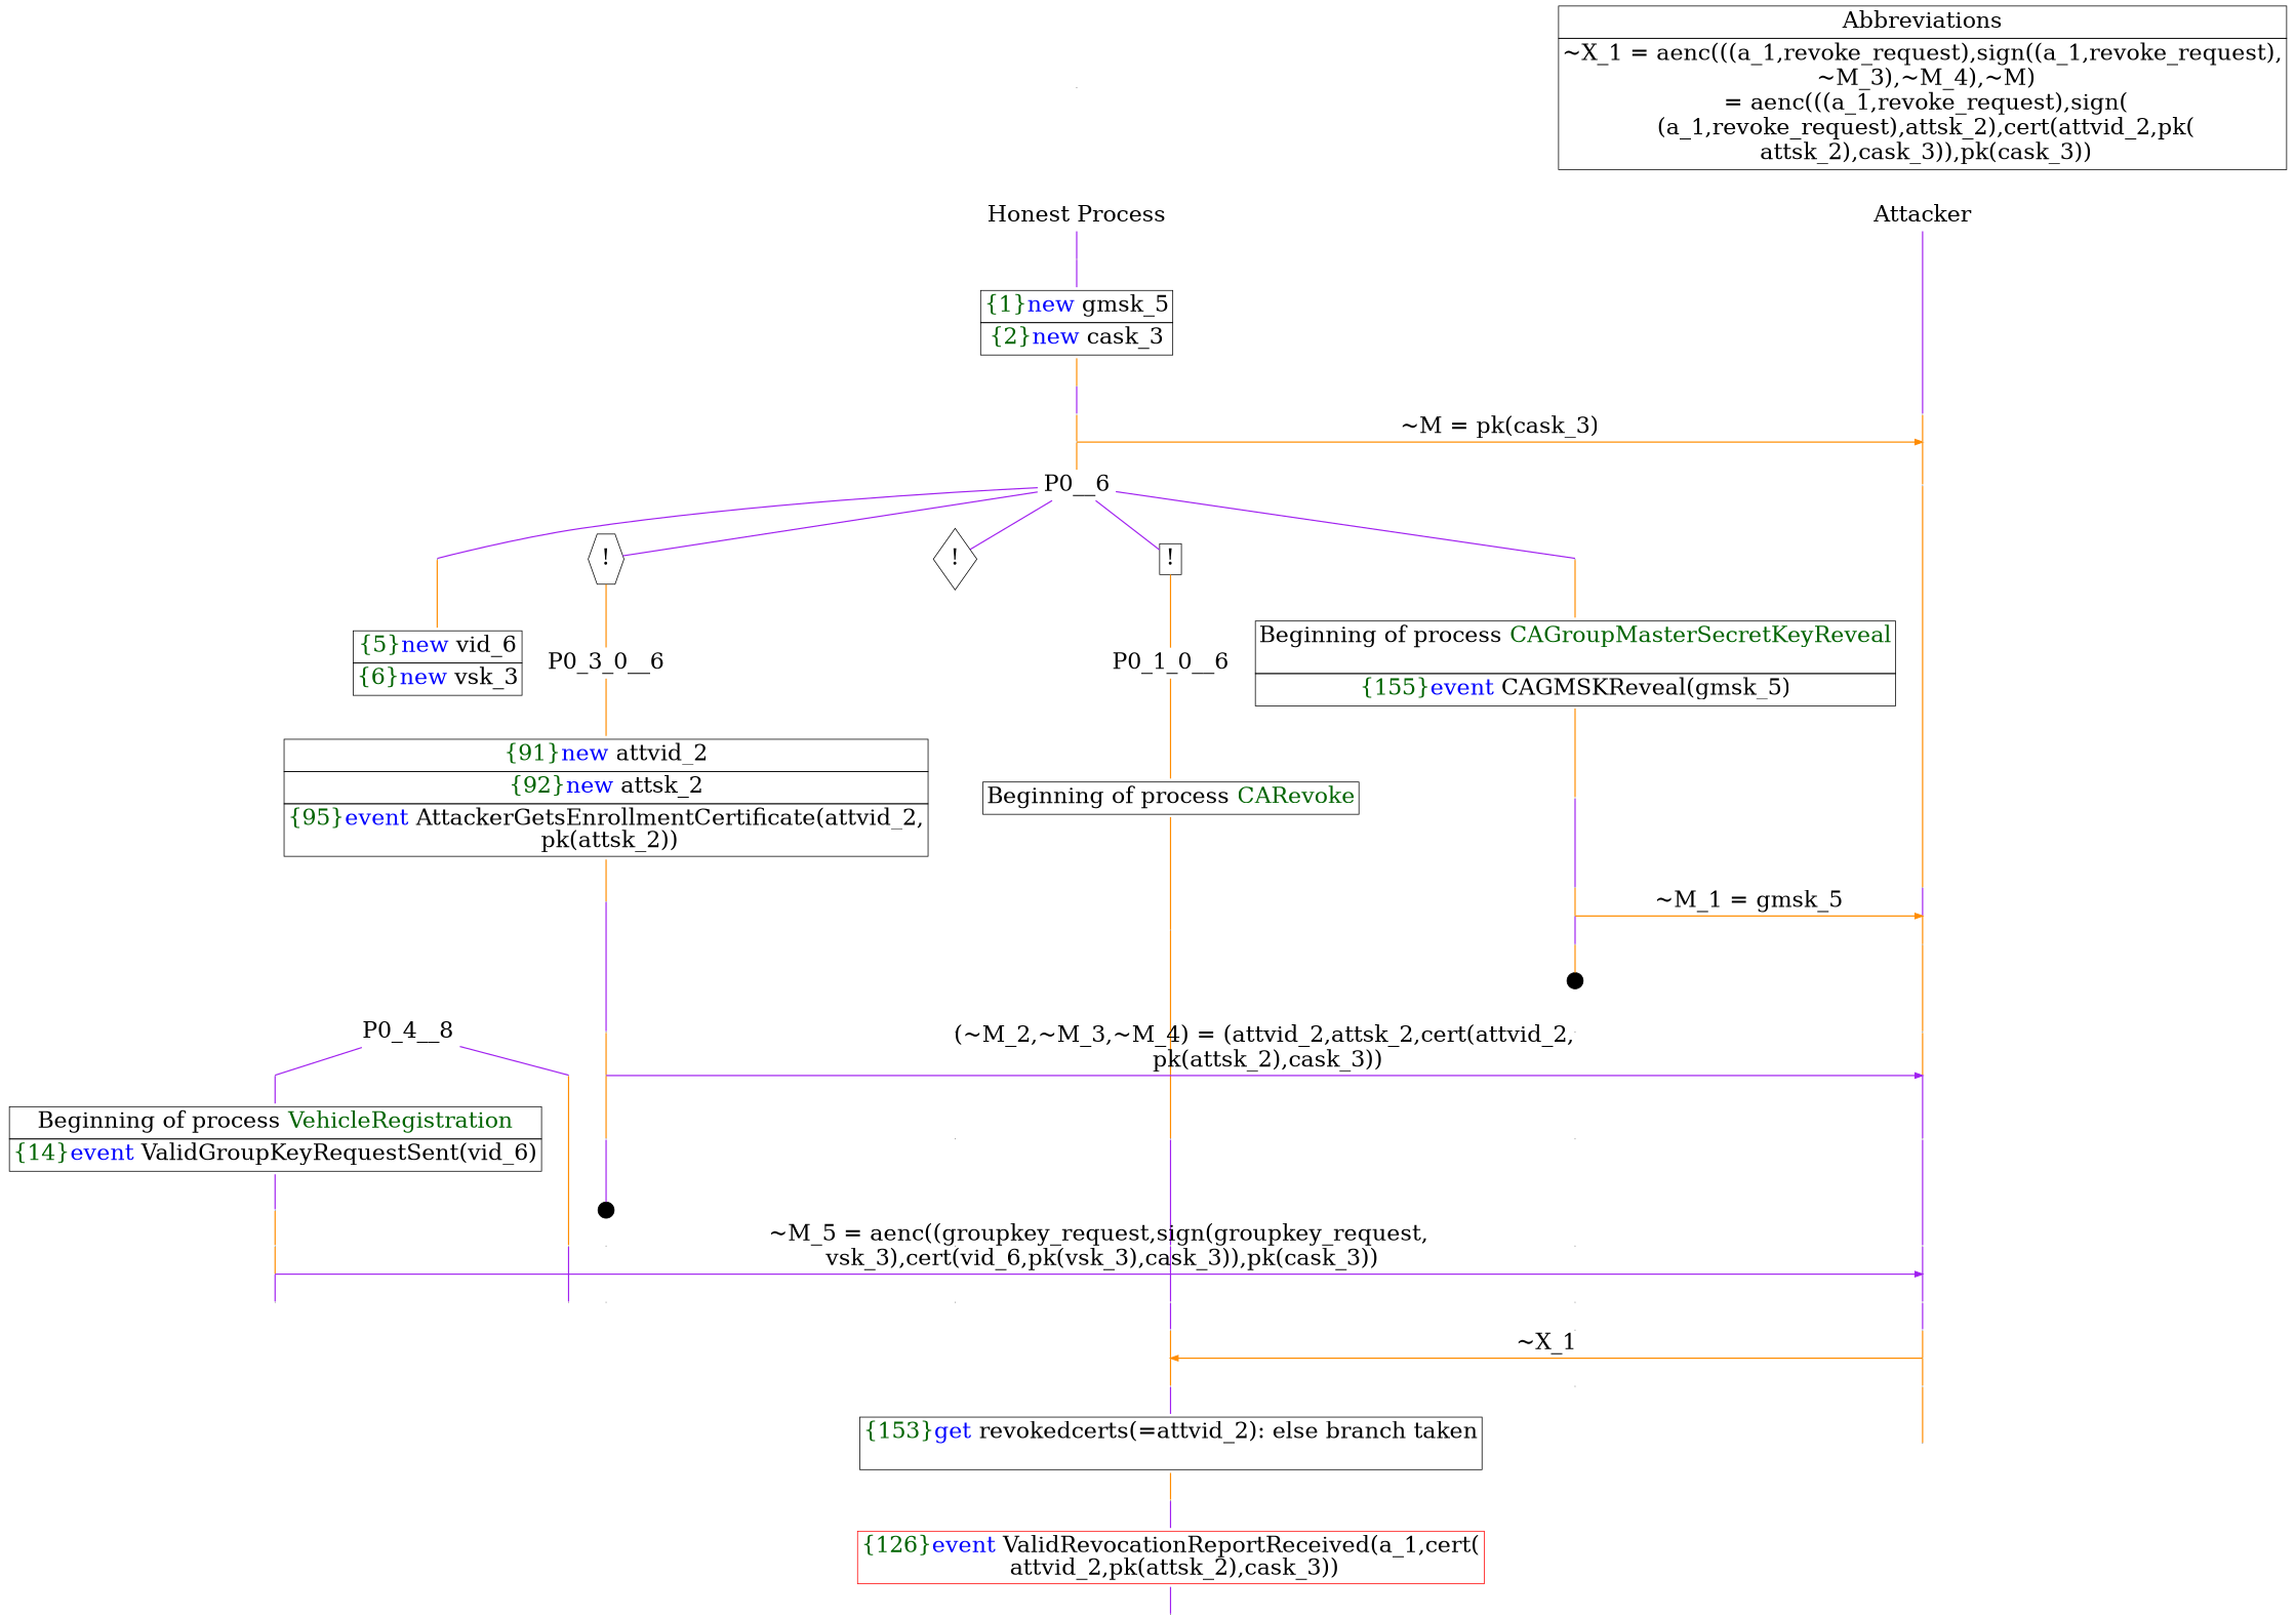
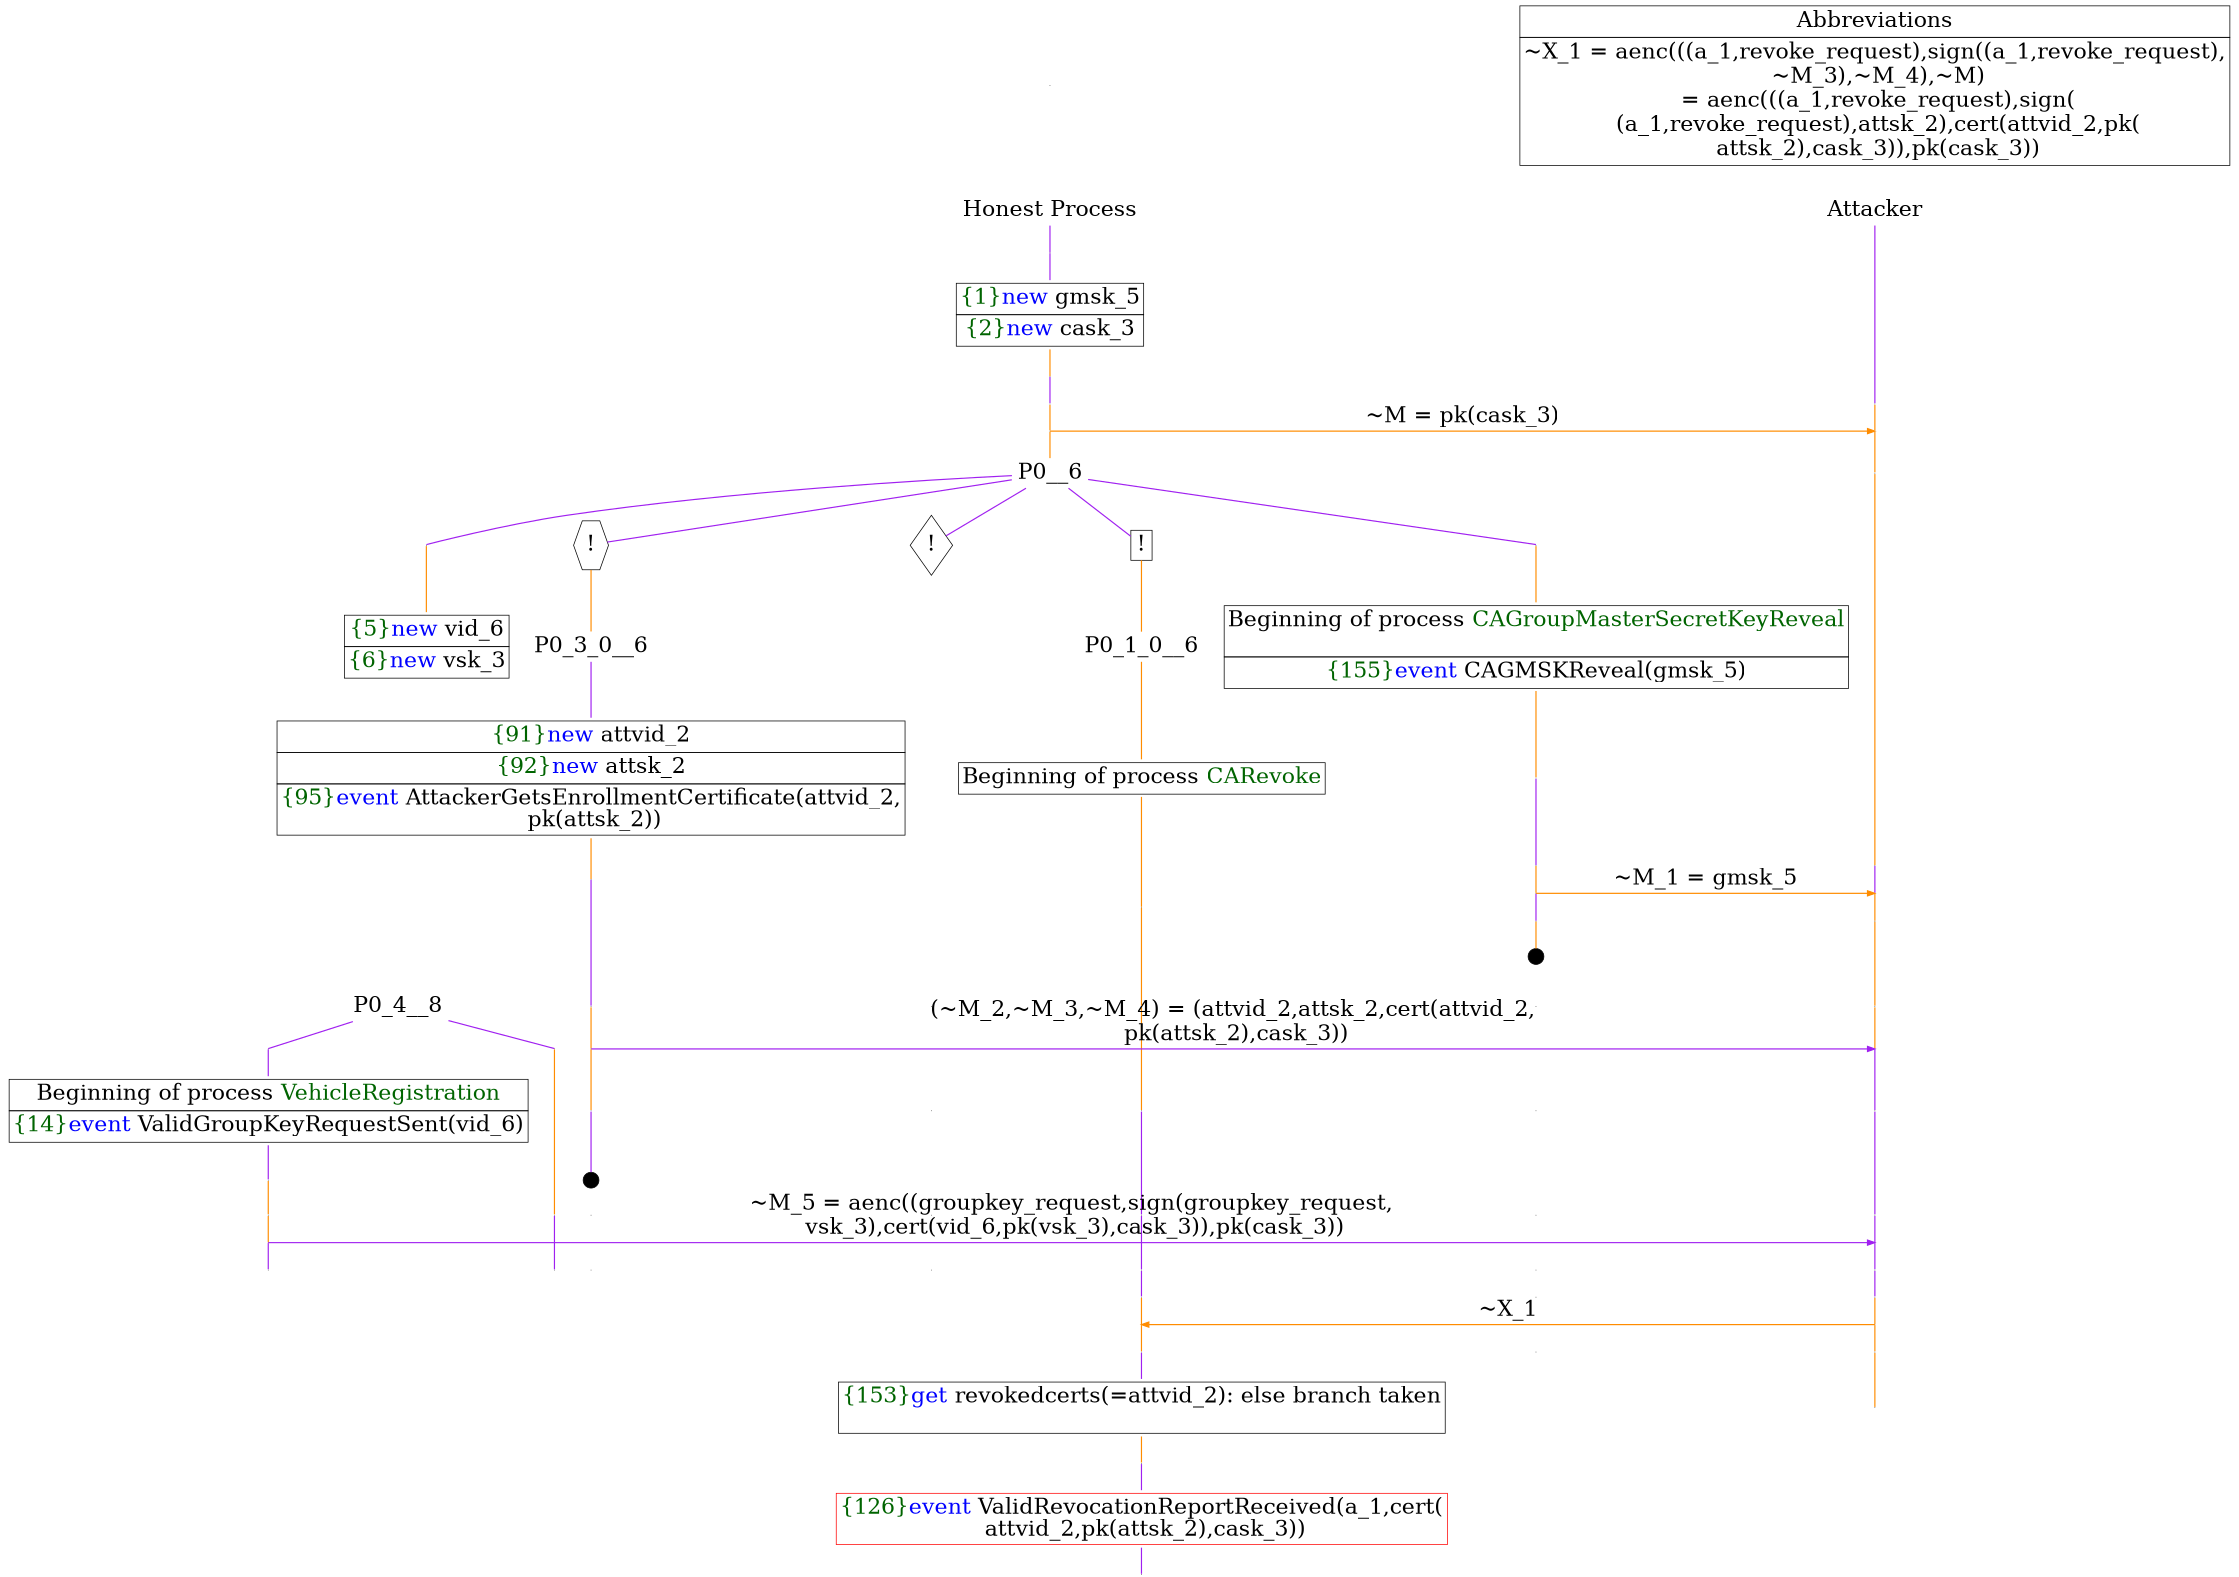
  digraph {
    ordering=out
    node [fontsize=30 shape=point]
    edge [arrowhead=none color=darkorange fontsize=30 penwidth=1.6 weight=100]
    n1 [height=0 label="Honest Process" shape=plaintext width=0]
    n2 [height=0 label=Attacker shape=plaintext width=0]
    P0__4 [height=0 width=0]
    P__1 [height=0 width=0]
    P0__5 [height=0 width=0]
    P__2 [height=0 width=0]
    P0__6 [fixedsize=false height=0 shape=none width=0]
    P__3 [height=0 width=0]
    P0_4__6 [height=0 width=0]
    n10 [height=0 label="!" shape=hexagon width=0]
    n11 [height=0 label="!" shape=diamond width=0]
    n12 [height=0 label="!" shape=box width=0]
    P0_0__6 [height=0 width=0]
    P0_0__9 [height=0 width=0]
    P__4 [height=0 width=0]
    P0_0__10 [height=0 width=0]
    P__5 [height=0 width=0]
    P0_0__11 [height=0 width=0]
    P__6 [height=0 width=0]
    P0_3_0__9 [height=0 width=0]
    P0_2__7 [height=0 style=invisible width=0]
    P0_1_0__9 [height=0 width=0]
    P0_0__13 [height=0 style=invisible width=0]
    P__7 [height=0 width=0]
    P0_3_0__10 [height=0 width=0]
    P__8 [height=0 width=0]
    P0_3_0__11 [height=0 width=0]
    P0_2__8 [height=0 style=invisible width=0]
    P0_1_0__10 [height=0 width=0]
    P0_0__14 [height=0 style=invisible width=0]
    P__9 [height=0 width=0]
    P0_4_1__8 [height=0 width=0]
    P0_4_0__8 [height=0 width=0]
    P0_4_1__11 [height=0 width=0]
    P0_4_0__9 [height=0 width=0]
    P0_3_0__13 [height=0 style=invisible width=0]
    P0_2__9 [height=0 style=invisible width=0]
    P0_1_0__11 [height=0 width=0]
    P0_0__15 [height=0 style=invisible width=0]
    P__10 [height=0 width=0]
    P0_4_1__12 [height=0 width=0]
    P__11 [height=0 width=0]
    P0_4_1__13 [height=0 width=0]
    P0_4_0__10 [height=0 width=0]
    P0_3_0__14 [height=0 style=invisible width=0]
    P0_2__10 [height=0 style=invisible width=0]
    P0_1_0__12 [height=0 width=0]
    P0_0__16 [height=0 style=invisible width=0]
    P__12 [height=0 width=0]
    P0_1_0__13 [height=0 width=0]
    P0_0__17 [height=0 style=invisible width=0]
    P__13 [height=0 width=0]
    P0_1_0__14 [height=0 width=0]
    P__14 [height=0 width=0]
    P0_1_0__15 [height=0 width=0]
    P0_0__18 [height=0 style=invisible width=0]
    P__15 [height=0 width=0]
    n58 [height=0 label=<<TABLE BORDER="0" CELLBORDER="1" CELLSPACING="0" CELLPADDING="4"> <TR><TD><FONT COLOR="darkgreen">{153}</FONT><FONT COLOR="blue">get</FONT> revokedcerts(=attvid_2): else branch taken<br/> </TD></TR></TABLE>> shape=plaintext width=0]
    P__16 [height=0 width=0]
    P0__1 [height=0 width=0]
    n61 [height=0 label=<<TABLE BORDER="0" CELLBORDER="1" CELLSPACING="0" CELLPADDING="4"> <TR><TD><FONT COLOR="darkgreen">{5}</FONT><FONT COLOR="blue">new </FONT>vid_6</TD></TR><TR><TD><FONT COLOR="darkgreen">{6}</FONT><FONT COLOR="blue">new </FONT>vsk_3</TD></TR></TABLE>> shape=plaintext width=0]
    P0_3_0__6 [fixedsize=false height=0 shape=none width=0]
    P0_1_0__6 [fixedsize=false height=0 shape=none width=0]
    n64 [height=0 label=<<TABLE BORDER="0" CELLBORDER="1" CELLSPACING="0" CELLPADDING="4"> <TR><TD>Beginning of process <FONT COLOR="darkgreen">CAGroupMasterSecretKeyReveal</FONT><br/> </TD></TR><TR><TD><FONT COLOR="darkgreen">{155}</FONT><FONT COLOR="blue">event</FONT> CAGMSKReveal(gmsk_5)</TD></TR></TABLE>> shape=plaintext width=0]
    P0_0__12 [height=0.3 width=0.3]
    P0_3_0__12 [height=0.3 width=0.3]
    n67 [height=0 label=<<TABLE BORDER="0" CELLBORDER="1" CELLSPACING="0" CELLPADDING="4"> <TR><TD>Beginning of process <FONT COLOR="darkgreen">VehicleRegistration</FONT></TD></TR><TR><TD><FONT COLOR="darkgreen">{14}</FONT><FONT COLOR="blue">event</FONT> ValidGroupKeyRequestSent(vid_6)</TD></TR></TABLE>> shape=plaintext width=0]
    P0_1_0__17 [height=0 width=0]
    Trace [height=0 width=0]
    n70 [height=0 label=<<TABLE BORDER="0" CELLBORDER="1" CELLSPACING="0" CELLPADDING="4"> <TR><TD><FONT COLOR="darkgreen">{1}</FONT><FONT COLOR="blue">new </FONT>gmsk_5</TD></TR><TR><TD><FONT COLOR="darkgreen">{2}</FONT><FONT COLOR="blue">new </FONT>cask_3</TD></TR></TABLE>> shape=plaintext width=0]
    P0__3 [height=0 width=0]
    n72 [height=0 label=<<TABLE BORDER="0" CELLBORDER="1" CELLSPACING="0" CELLPADDING="4"> <TR><TD><FONT COLOR="darkgreen">{91}</FONT><FONT COLOR="blue">new </FONT>attvid_2</TD></TR><TR><TD><FONT COLOR="darkgreen">{92}</FONT><FONT COLOR="blue">new </FONT>attsk_2</TD></TR><TR><TD><FONT COLOR="darkgreen">{95}</FONT><FONT COLOR="blue">event</FONT> AttackerGetsEnrollmentCertificate(attvid_2,<br/> pk(attsk_2))</TD></TR></TABLE>> shape=plaintext width=0]
    n73 [height=0 label=<<TABLE BORDER="0" CELLBORDER="1" CELLSPACING="0" CELLPADDING="4"> <TR><TD>Beginning of process <FONT COLOR="darkgreen">CARevoke</FONT></TD></TR></TABLE>> shape=plaintext width=0]
    P0_0__8 [height=0 width=0]
    P0_1_0__8 [height=0 width=0]
    P0_3_0__8 [height=0 width=0]
    P0_4__8 [fixedsize=false height=0 shape=none width=0]
    P0_4_1__10 [height=0 width=0]
    n79 [color=red height=0 label=<<TABLE BORDER="0" CELLBORDER="1" CELLSPACING="0" CELLPADDING="4"> <TR><TD><FONT COLOR="darkgreen">{126}</FONT><FONT COLOR="blue">event</FONT> ValidRevocationReportReceived(a_1,cert(<br/> attvid_2,pk(attsk_2),cask_3))</TD></TR></TABLE>> shape=plaintext width=0]
    P0_1_0__19 [height=0 width=0]
    n81 [height=0 label=<<TABLE BORDER="0" CELLBORDER="1" CELLSPACING="0" CELLPADDING="4"><TR> <TD> Abbreviations </TD></TR><TR><TD>~X_1 = aenc(((a_1,revoke_request),sign((a_1,revoke_request),<br/> ~M_3),~M_4),~M)<br/> = aenc(((a_1,revoke_request),sign(<br/> (a_1,revoke_request),attsk_2),cert(attvid_2,pk(<br/> attsk_2),cask_3)),pk(cask_3))</TD></TR></TABLE>> shape=plaintext width=0]
    subgraph sub_1 {
      rank=same
      n1
      n2
    }
    subgraph sub_2 {
      rank=same
      P0__4
      P__1
    }
    subgraph sub_3 {
      rank=same
      P0__5
      P__2
    }
    subgraph sub_4 {
      rank=same
      P0__6
      P__3
    }
    subgraph sub_5 {
      rank=same
      P0_4__6
      n10
      n11
      n12
      P0_0__6
    }
    subgraph sub_6 {
      rank=same
      P0_0__9
      P__4
    }
    subgraph sub_7 {
      rank=same
      P0_0__10
      P__5
    }
    subgraph sub_8 {
      rank=same
      P0_0__11
      P__6
    }
    subgraph sub_9 {
      rank=same
      P0_3_0__9
      P0_2__7
      P0_1_0__9
      P0_0__13
      P__7
    }
    subgraph sub_10 {
      rank=same
      P0_3_0__10
      P__8
    }
    subgraph sub_11 {
      rank=same
      P0_3_0__11
      P0_2__8
      P0_1_0__10
      P0_0__14
      P__9
    }
    subgraph sub_12 {
      rank=same
      P0_4_1__8
      P0_4_0__8
    }
    subgraph sub_13 {
      rank=same
      P0_4_1__11
      P0_4_0__9
      P0_3_0__13
      P0_2__9
      P0_1_0__11
      P0_0__15
      P__10
    }
    subgraph sub_14 {
      rank=same
      P0_4_1__12
      P__11
    }
    subgraph sub_15 {
      rank=same
      P0_4_1__13
      P0_4_0__10
      P0_3_0__14
      P0_2__10
      P0_1_0__12
      P0_0__16
      P__12
    }
    subgraph sub_16 {
      rank=same
      P0_1_0__13
      P0_0__17
      P__13
    }
    subgraph sub_17 {
      rank=same
      P0_1_0__14
      P__14
    }
    subgraph sub_18 {
      rank=same
      P0_1_0__15
      P0_0__18
      P__15
    }
    subgraph sub_19 {
      rank=same
      n58
      P__16
    }
    n1 -> P0__1 [color=purple]
    n2 -> P__1 [color=purple]
    P0__4 -> P0__5
    P__1 -> P__2
    P0__5 -> P__2 [arrowhead=normal label=<~M = pk(cask_3)> weight=""]
    P0__5 -> P0__6
    P__2 -> P__3
    P0__6 -> P0_4__6 [color=purple weight=""]
    P0__6 -> n10 [color=purple weight=""]
    P0__6 -> n11 [color=purple weight=""]
    P0__6 -> n12 [color=purple weight=""]
    P0__6 -> P0_0__6 [color=purple weight=""]
    P__3 -> P__4
    P0_4__6 -> n61
    n10 -> P0_3_0__6
    n11 -> P0_2__7 [style=invisible color=""]
    n12 -> P0_1_0__6
    P0_0__6 -> n64
    P0_0__9 -> P0_0__10
    P__4 -> P__5 [color=purple]
    P0_0__10 -> P__5 [arrowhead=normal label=<~M_1 = gmsk_5> weight=""]
    P0_0__10 -> P0_0__11 [color=purple]
    P__5 -> P__6
    P0_0__11 -> P0_0__12
    P__6 -> P__7
    P0_3_0__9 -> P0_3_0__10
    P0_2__7 -> P0_2__8 [style=invisible color=""]
    P0_1_0__9 -> P0_1_0__10
    P0_0__13 -> P0_0__14 [style=invisible color=""]
    P__7 -> P__8
    P0_3_0__10 -> P__8 [arrowhead=normal color=purple label=<(~M_2,~M_3,~M_4) = (attvid_2,attsk_2,cert(attvid_2,<br/> pk(attsk_2),cask_3))> weight=""]
    P0_3_0__10 -> P0_3_0__11
    P__8 -> P__9 [color=purple]
    P0_3_0__11 -> P0_3_0__12 [color=purple]
    P0_2__8 -> P0_2__9 [style=invisible color=""]
    P0_1_0__10 -> P0_1_0__11 [color=purple]
    P0_0__14 -> P0_0__15 [style=invisible color=""]
    P__9 -> P__10 [color=purple]
    P0_4_1__8 -> n67 [color=purple]
    P0_4_0__8 -> P0_4_0__9
    P0_4_1__11 -> P0_4_1__12
    P0_4_0__9 -> P0_4_0__10 [color=purple]
    P0_3_0__13 -> P0_3_0__14 [style=invisible color=""]
    P0_2__9 -> P0_2__10 [style=invisible color=""]
    P0_1_0__11 -> P0_1_0__12 [color=purple]
    P0_0__15 -> P0_0__16 [style=invisible color=""]
    P__10 -> P__11 [color=purple]
    P0_4_1__12 -> P__11 [arrowhead=normal color=purple label=<~M_5 = aenc((groupkey_request,sign(groupkey_request,<br/> vsk_3),cert(vid_6,pk(vsk_3),cask_3)),pk(cask_3))> weight=""]
    P0_4_1__12 -> P0_4_1__13 [color=purple]
    P__11 -> P__12 [color=purple]
    P0_1_0__12 -> P0_1_0__13 [color=purple]
    P0_0__16 -> P0_0__17 [style=invisible color=""]
    P__12 -> P__13 [color=purple]
    P0_1_0__13 -> P0_1_0__14
    P0_0__17 -> P0_0__18 [style=invisible color=""]
    P__13 -> P__14
    P0_1_0__14 -> P__14 [arrowhead=normal dir=back label=<~X_1> weight=""]
    P0_1_0__14 -> P0_1_0__15
    P__14 -> P__15
    P0_1_0__15 -> n58 [color=purple]
    P__15 -> P__16
    n58 -> P0_1_0__17
    P0__1 -> n70 [color=purple]
-   P0_3_0__6 -> n72
+   P0_3_0__6 -> n72 [color=purple]
    P0_1_0__6 -> n73
    n64 -> P0_0__8
    P0_0__12 -> P0_0__13 [style=invisible color=""]
    P0_3_0__12 -> P0_3_0__13 [style=invisible color=""]
    n67 -> P0_4_1__10 [color=purple]
    P0_1_0__17 -> n79 [color=purple]
    Trace -> n1 [style=invisible color=""]
    n70 -> P0__3
    P0__3 -> P0__4 [color=purple]
    n72 -> P0_3_0__8
    n73 -> P0_1_0__8
    P0_0__8 -> P0_0__9 [color=purple]
    P0_1_0__8 -> P0_1_0__9
    P0_3_0__8 -> P0_3_0__9 [color=purple]
    P0_4__8 -> P0_4_1__8 [color=purple weight=""]
    P0_4__8 -> P0_4_0__8 [color=purple weight=""]
    P0_4_1__10 -> P0_4_1__11
    n79 -> P0_1_0__19 [color=purple]
    n81 -> n2 [style=invisible color=""]
  }
